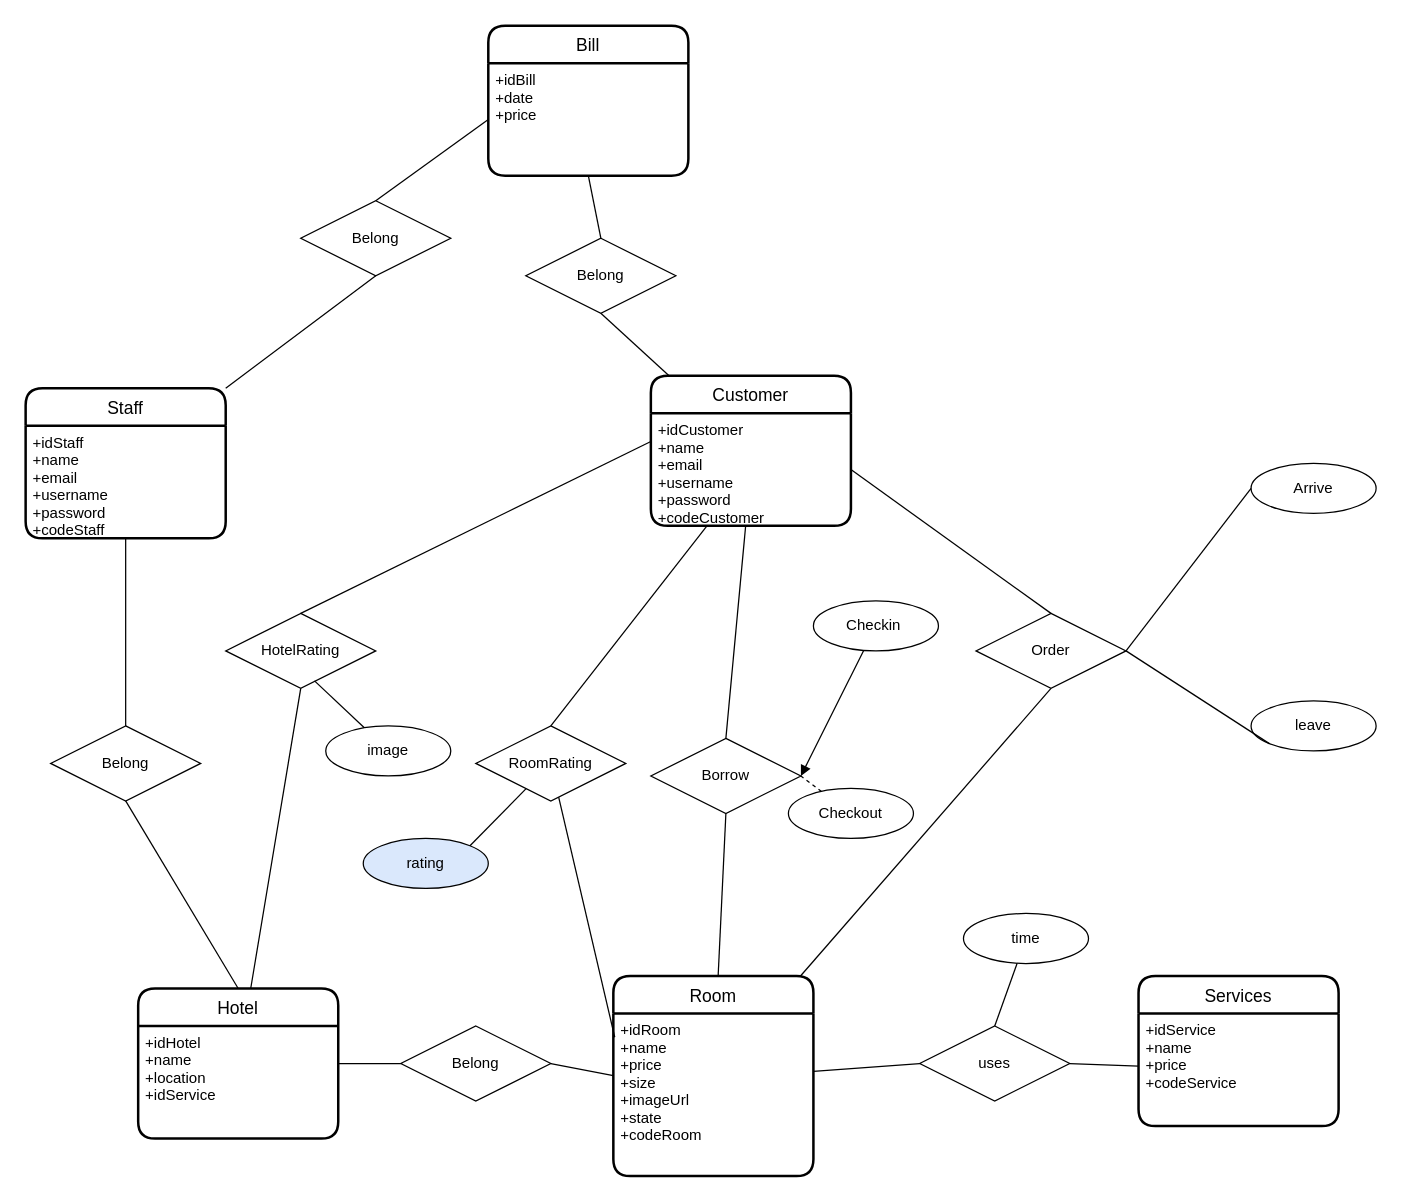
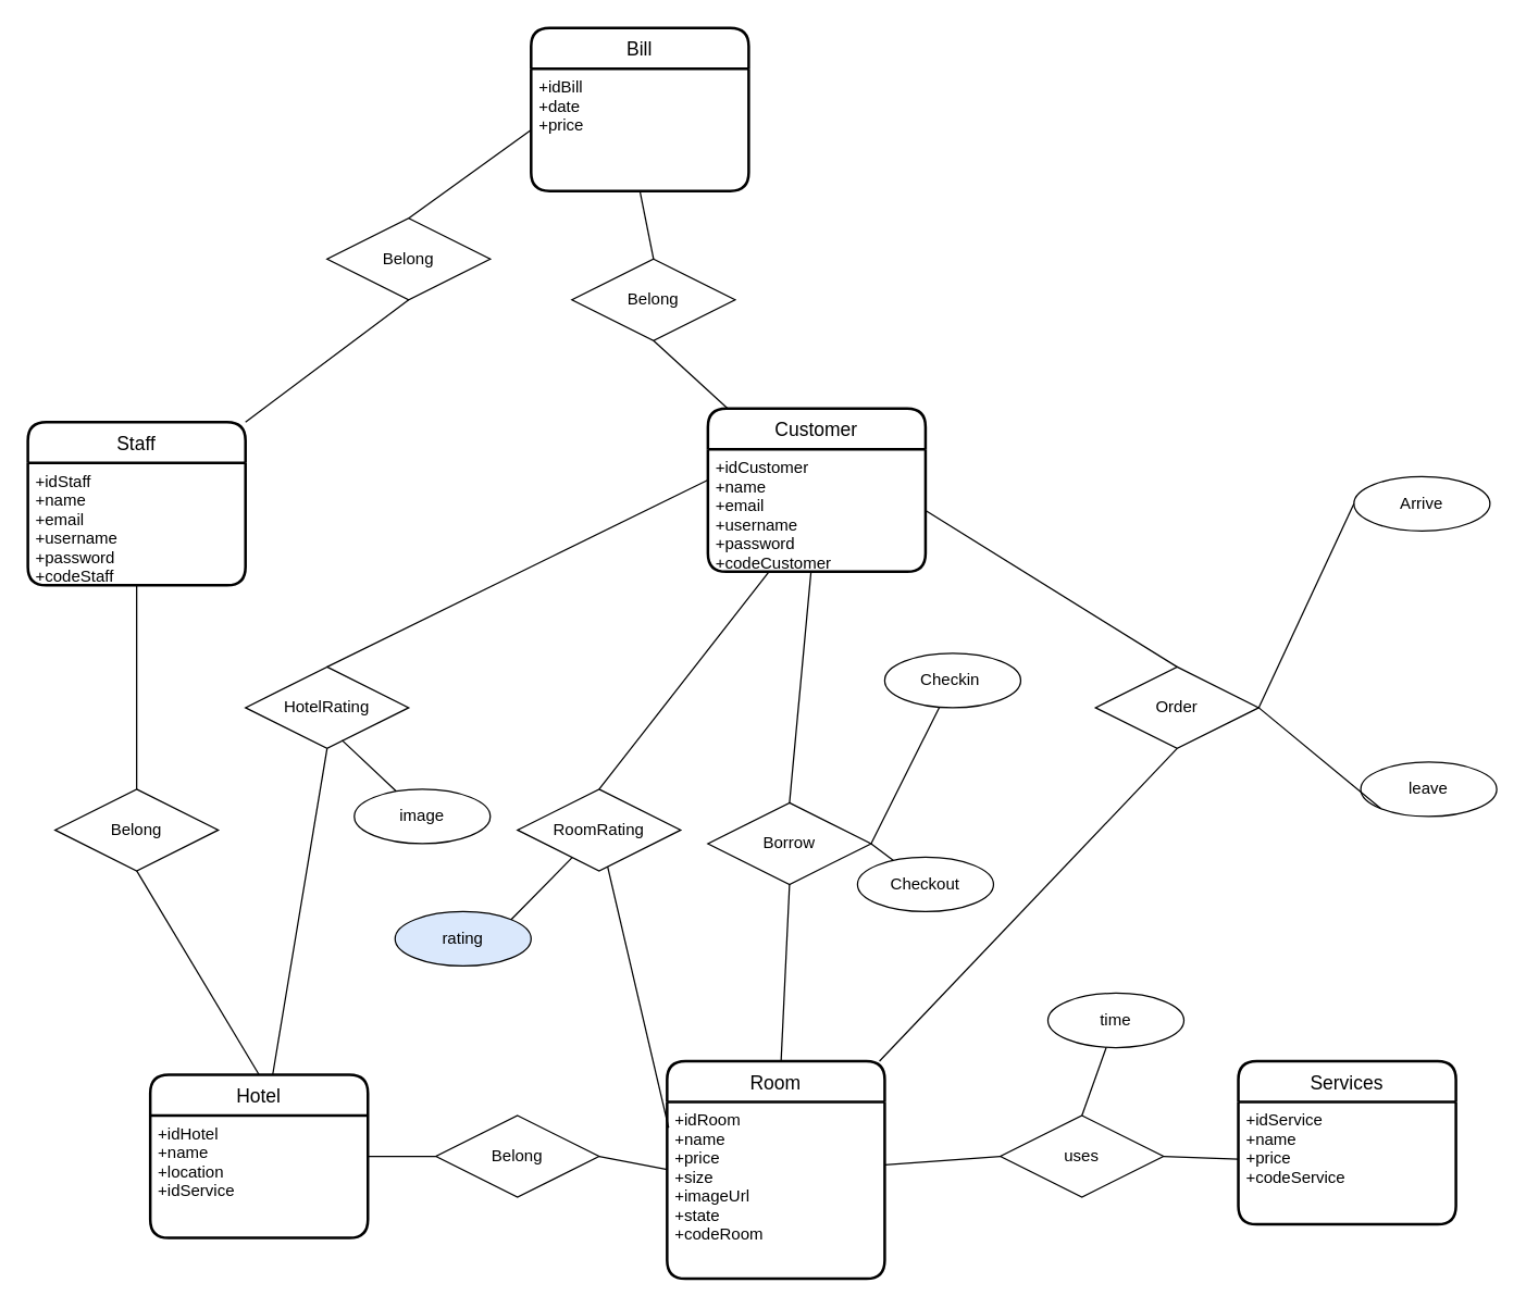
  <mxCell id="0" />
  <mxCell id="1" parent="0" />
  <mxCell id="2" value="Staff" style="swimlane;childLayout=stackLayout;horizontal=1;startSize=30;horizontalStack=0;rounded=1;fontSize=14;fontStyle=0;strokeWidth=2;resizeParent=0;resizeLast=1;shadow=0;dashed=0;align=center;" parent="1" vertex="1"><mxGeometry x="20" y="310" width="160" height="120" as="geometry" /></mxCell>
  <mxCell id="3" value="+idStaff&#10;+name&#10;+email&#10;+username&#10;+password&#10;+codeStaff" style="align=left;strokeColor=none;fillColor=none;spacingLeft=4;fontSize=12;verticalAlign=top;resizable=0;rotatable=0;part=1;" parent="2" vertex="1"><mxGeometry y="30" width="160" height="90" as="geometry" /></mxCell>
  <mxCell id="4" value="Hotel" style="swimlane;childLayout=stackLayout;horizontal=1;startSize=30;horizontalStack=0;rounded=1;fontSize=14;fontStyle=0;strokeWidth=2;resizeParent=0;resizeLast=1;shadow=0;dashed=0;align=center;" parent="1" vertex="1"><mxGeometry x="110" y="790" width="160" height="120" as="geometry" /></mxCell>
  <mxCell id="5" value="+idHotel&#10;+name&#10;+location&#10;+idService" style="align=left;strokeColor=none;fillColor=none;spacingLeft=4;fontSize=12;verticalAlign=top;resizable=0;rotatable=0;part=1;" parent="4" vertex="1"><mxGeometry y="30" width="160" height="90" as="geometry" /></mxCell>
  <mxCell id="6" value="Room" style="swimlane;childLayout=stackLayout;horizontal=1;startSize=30;horizontalStack=0;rounded=1;fontSize=14;fontStyle=0;strokeWidth=2;resizeParent=0;resizeLast=1;shadow=0;dashed=0;align=center;" parent="1" vertex="1"><mxGeometry x="490" y="780" width="160" height="160" as="geometry" /></mxCell>
  <mxCell id="7" value="+idRoom&#10;+name&#10;+price&#10;+size&#10;+imageUrl&#10;+state&#10;+codeRoom" style="align=left;strokeColor=none;fillColor=none;spacingLeft=4;fontSize=12;verticalAlign=top;resizable=0;rotatable=0;part=1;" parent="6" vertex="1"><mxGeometry y="30" width="160" height="130" as="geometry" /></mxCell>
  <mxCell id="8" value="Services" style="swimlane;childLayout=stackLayout;horizontal=1;startSize=30;horizontalStack=0;rounded=1;fontSize=14;fontStyle=0;strokeWidth=2;resizeParent=0;resizeLast=1;shadow=0;dashed=0;align=center;" parent="1" vertex="1"><mxGeometry x="910" y="780" width="160" height="120" as="geometry" /></mxCell>
  <mxCell id="9" value="+idService&#10;+name&#10;+price&#10;+codeService" style="align=left;strokeColor=none;fillColor=none;spacingLeft=4;fontSize=12;verticalAlign=top;resizable=0;rotatable=0;part=1;" parent="8" vertex="1"><mxGeometry y="30" width="160" height="90" as="geometry" /></mxCell>
  <mxCell id="10" value="Belong" style="shape=rhombus;perimeter=rhombusPerimeter;whiteSpace=wrap;html=1;align=center;" parent="1" vertex="1"><mxGeometry x="320" y="820" width="120" height="60" as="geometry" /></mxCell>
  <mxCell id="11" value="" style="endArrow=none;html=1;rounded=0;strokeWidth=1;exitX=1;exitY=0.333;exitDx=0;exitDy=0;exitPerimeter=0;entryX=0;entryY=0.5;entryDx=0;entryDy=0;" parent="1" source="5" target="10" edge="1"><mxGeometry relative="1" as="geometry"><mxPoint x="300" y="780.005" as="sourcePoint" /><mxPoint x="360" y="840" as="targetPoint" /></mxGeometry></mxCell>
  <mxCell id="12" value="" style="endArrow=none;html=1;rounded=0;strokeWidth=1;exitX=1;exitY=0.5;exitDx=0;exitDy=0;" parent="1" source="10" target="7" edge="1"><mxGeometry relative="1" as="geometry"><mxPoint x="410" y="820.005" as="sourcePoint" /><mxPoint x="482.727" y="821.736" as="targetPoint" /></mxGeometry></mxCell>
  <mxCell id="13" value="" style="endArrow=none;html=1;rounded=0;strokeWidth=1;exitX=1;exitY=0.5;exitDx=0;exitDy=0;" parent="1" source="15" target="9" edge="1"><mxGeometry relative="1" as="geometry"><mxPoint x="700" y="839.135" as="sourcePoint" /><mxPoint x="772.727" y="840.866" as="targetPoint" /></mxGeometry></mxCell>
  <mxCell id="14" style="edgeStyle=none;rounded=0;orthogonalLoop=1;jettySize=auto;html=1;exitX=0.5;exitY=0;exitDx=0;exitDy=0;strokeWidth=1;endArrow=none;endFill=0;" parent="1" source="15" target="36" edge="1"><mxGeometry relative="1" as="geometry" /></mxCell>
  <mxCell id="15" value="uses" style="shape=rhombus;perimeter=rhombusPerimeter;whiteSpace=wrap;html=1;align=center;" parent="1" vertex="1"><mxGeometry x="735" y="820" width="120" height="60" as="geometry" /></mxCell>
  <mxCell id="16" value="" style="endArrow=none;html=1;rounded=0;strokeWidth=1;entryX=0;entryY=0.5;entryDx=0;entryDy=0;exitX=1;exitY=0.356;exitDx=0;exitDy=0;exitPerimeter=0;" parent="1" source="7" target="15" edge="1"><mxGeometry relative="1" as="geometry"><mxPoint x="680" y="790.005" as="sourcePoint" /><mxPoint x="752.727" y="791.736" as="targetPoint" /></mxGeometry></mxCell>
- <mxCell id="17" value="Order" style="shape=rhombus;perimeter=rhombusPerimeter;whiteSpace=wrap;html=1;align=center;" parent="1" vertex="1"><mxGeometry x="780" y="490" width="120" height="60" as="geometry" /></mxCell>
+ <mxCell id="17" value="Order" style="shape=rhombus;perimeter=rhombusPerimeter;whiteSpace=wrap;html=1;align=center;" parent="1" vertex="1"><mxGeometry x="805" y="490" width="120" height="60" as="geometry" /></mxCell>
  <mxCell id="18" value="Customer" style="swimlane;childLayout=stackLayout;horizontal=1;startSize=30;horizontalStack=0;rounded=1;fontSize=14;fontStyle=0;strokeWidth=2;resizeParent=0;resizeLast=1;shadow=0;dashed=0;align=center;" parent="1" vertex="1"><mxGeometry x="520" y="300" width="160" height="120" as="geometry" /></mxCell>
  <mxCell id="19" value="+idCustomer&#10;+name&#10;+email&#10;+username&#10;+password&#10;+codeCustomer" style="align=left;strokeColor=none;fillColor=none;spacingLeft=4;fontSize=12;verticalAlign=top;resizable=0;rotatable=0;part=1;" parent="18" vertex="1"><mxGeometry y="30" width="160" height="90" as="geometry" /></mxCell>
  <mxCell id="20" value="" style="endArrow=none;html=1;rounded=0;strokeWidth=1;exitX=0.5;exitY=1;exitDx=0;exitDy=0;" parent="1" source="17" target="6" edge="1"><mxGeometry relative="1" as="geometry"><mxPoint x="600" y="700" as="sourcePoint" /><mxPoint x="600" y="780" as="targetPoint" /></mxGeometry></mxCell>
  <mxCell id="21" value="" style="endArrow=none;html=1;rounded=0;strokeWidth=1;exitX=1;exitY=0.5;exitDx=0;exitDy=0;entryX=0.5;entryY=0;entryDx=0;entryDy=0;" parent="1" source="19" target="17" edge="1"><mxGeometry relative="1" as="geometry"><mxPoint x="430" y="320" as="sourcePoint" /><mxPoint x="510" y="390" as="targetPoint" /></mxGeometry></mxCell>
  <mxCell id="22" value="Borrow" style="shape=rhombus;perimeter=rhombusPerimeter;whiteSpace=wrap;html=1;align=center;" parent="1" vertex="1"><mxGeometry x="520" y="590" width="120" height="60" as="geometry" /></mxCell>
  <mxCell id="23" value="" style="endArrow=none;html=1;rounded=0;strokeWidth=1;entryX=0.5;entryY=0;entryDx=0;entryDy=0;" parent="1" source="19" target="22" edge="1"><mxGeometry relative="1" as="geometry"><mxPoint x="280" y="250" as="sourcePoint" /><mxPoint x="310" y="565" as="targetPoint" /></mxGeometry></mxCell>
  <mxCell id="24" value="" style="endArrow=none;html=1;rounded=0;strokeWidth=1;exitX=0.5;exitY=1;exitDx=0;exitDy=0;" parent="1" source="22" target="6" edge="1"><mxGeometry relative="1" as="geometry"><mxPoint x="430" y="625" as="sourcePoint" /><mxPoint x="450" y="900" as="targetPoint" /></mxGeometry></mxCell>
  <mxCell id="25" value="Belong" style="shape=rhombus;perimeter=rhombusPerimeter;whiteSpace=wrap;html=1;align=center;" parent="1" vertex="1"><mxGeometry x="40" y="580" width="120" height="60" as="geometry" /></mxCell>
  <mxCell id="26" value="" style="endArrow=none;html=1;rounded=0;strokeWidth=1;exitX=0.5;exitY=1;exitDx=0;exitDy=0;entryX=0.5;entryY=0;entryDx=0;entryDy=0;" parent="1" source="3" target="25" edge="1"><mxGeometry relative="1" as="geometry"><mxPoint x="80" y="530" as="sourcePoint" /><mxPoint x="0" y="695" as="targetPoint" /></mxGeometry></mxCell>
  <mxCell id="27" value="" style="endArrow=none;html=1;rounded=0;strokeWidth=1;exitX=0.5;exitY=1;exitDx=0;exitDy=0;entryX=0.5;entryY=0;entryDx=0;entryDy=0;" parent="1" source="25" target="4" edge="1"><mxGeometry relative="1" as="geometry"><mxPoint x="70" y="590" as="sourcePoint" /><mxPoint x="-10" y="755" as="targetPoint" /></mxGeometry></mxCell>
  <mxCell id="28" value="leave" style="ellipse;whiteSpace=wrap;html=1;align=center;" parent="1" vertex="1"><mxGeometry x="1000" y="560" width="100" height="40" as="geometry" /></mxCell>
  <mxCell id="29" value="" style="endArrow=none;html=1;rounded=0;strokeWidth=1;exitX=0;exitY=1;exitDx=0;exitDy=0;entryX=1;entryY=0.5;entryDx=0;entryDy=0;" parent="1" source="28" target="17" edge="1"><mxGeometry relative="1" as="geometry"><mxPoint x="810" y="600" as="sourcePoint" /><mxPoint x="680" y="810" as="targetPoint" /></mxGeometry></mxCell>
- <mxCell id="30" value="Arrive" style="ellipse;whiteSpace=wrap;html=1;align=center;" parent="1" vertex="1"><mxGeometry x="1000" y="370" width="100" height="40" as="geometry" /></mxCell>
+ <mxCell id="30" value="Arrive" style="ellipse;whiteSpace=wrap;html=1;align=center;" parent="1" vertex="1"><mxGeometry x="995" y="350" width="100" height="40" as="geometry" /></mxCell>
  <mxCell id="31" value="" style="endArrow=none;html=1;rounded=0;strokeWidth=1;entryX=0;entryY=0.5;entryDx=0;entryDy=0;exitX=1;exitY=0.5;exitDx=0;exitDy=0;" parent="1" target="30" edge="1" source="17"><mxGeometry relative="1" as="geometry"><mxPoint x="890" as="sourcePoint" y="520" /><mxPoint x="545.15" y="525.77" as="targetPoint" /></mxGeometry></mxCell>
  <mxCell id="32" value="Checkin&amp;nbsp;" style="ellipse;whiteSpace=wrap;html=1;align=center;" parent="1" vertex="1"><mxGeometry x="650" y="480" width="100" height="40" as="geometry" /></mxCell>
  <mxCell id="33" value="Checkout" style="ellipse;whiteSpace=wrap;html=1;align=center;" parent="1" vertex="1"><mxGeometry x="630" y="630" width="100" height="40" as="geometry" /></mxCell>
- <mxCell id="34" value="" style="endArrow=block;html=1;rounded=0;strokeWidth=1;entryX=1;entryY=0.5;entryDx=0;entryDy=0;" parent="1" source="32" target="22" edge="1"><mxGeometry relative="1" as="geometry"><mxPoint x="420" y="395" as="sourcePoint" /><mxPoint x="320" y="550" as="targetPoint" /></mxGeometry></mxCell>
- <mxCell id="35" value="" style="endArrow=none;html=1;rounded=0;strokeWidth=1;entryX=1;entryY=0.5;entryDx=0;entryDy=0;dashed=1;" parent="1" source="33" target="22" edge="1"><mxGeometry relative="1" as="geometry"><mxPoint x="864.854" y="564.226" as="sourcePoint" /><mxPoint x="770" y="550" as="targetPoint" /></mxGeometry></mxCell>
+ <mxCell id="34" value="" style="endArrow=none;html=1;rounded=0;strokeWidth=1;entryX=1;entryY=0.5;entryDx=0;entryDy=0;" parent="1" source="32" target="22" edge="1"><mxGeometry relative="1" as="geometry"><mxPoint x="420" y="395" as="sourcePoint" /><mxPoint x="320" y="550" as="targetPoint" /></mxGeometry></mxCell>
+ <mxCell id="35" value="" style="endArrow=none;html=1;rounded=0;strokeWidth=1;entryX=1;entryY=0.5;entryDx=0;entryDy=0;" parent="1" source="33" target="22" edge="1"><mxGeometry relative="1" as="geometry"><mxPoint x="864.854" y="564.226" as="sourcePoint" /><mxPoint x="770" y="550" as="targetPoint" /></mxGeometry></mxCell>
  <mxCell id="36" value="time" style="ellipse;whiteSpace=wrap;html=1;align=center;" parent="1" vertex="1"><mxGeometry x="770" y="730" width="100" height="40" as="geometry" /></mxCell>
  <mxCell id="37" value="Bill" style="swimlane;childLayout=stackLayout;horizontal=1;startSize=30;horizontalStack=0;rounded=1;fontSize=14;fontStyle=0;strokeWidth=2;resizeParent=0;resizeLast=1;shadow=0;dashed=0;align=center;" parent="1" vertex="1"><mxGeometry x="390" y="20" width="160" height="120" as="geometry" /></mxCell>
  <mxCell id="38" value="+idBill&#10;+date&#10;+price" style="align=left;strokeColor=none;fillColor=none;spacingLeft=4;fontSize=12;verticalAlign=top;resizable=0;rotatable=0;part=1;" parent="37" vertex="1"><mxGeometry y="30" width="160" height="90" as="geometry" /></mxCell>
  <mxCell id="39" value="" style="endArrow=none;html=1;rounded=0;strokeWidth=1;exitX=0;exitY=0.5;exitDx=0;exitDy=0;entryX=0.5;entryY=0;entryDx=0;entryDy=0;" parent="1" source="38" target="43" edge="1"><mxGeometry relative="1" as="geometry"><mxPoint x="190" y="110" as="sourcePoint" /><mxPoint x="310" y="235" as="targetPoint" /></mxGeometry></mxCell>
  <mxCell id="40" value="Belong" style="shape=rhombus;perimeter=rhombusPerimeter;whiteSpace=wrap;html=1;align=center;" parent="1" vertex="1"><mxGeometry x="420" y="190" width="120" height="60" as="geometry" /></mxCell>
  <mxCell id="41" value="" style="endArrow=none;html=1;rounded=0;strokeWidth=1;exitX=0.5;exitY=1;exitDx=0;exitDy=0;entryX=0.5;entryY=0;entryDx=0;entryDy=0;" parent="1" source="38" target="40" edge="1"><mxGeometry relative="1" as="geometry"><mxPoint x="390" y="150" as="sourcePoint" /><mxPoint x="390" y="360" as="targetPoint" /></mxGeometry></mxCell>
  <mxCell id="42" value="" style="endArrow=none;html=1;rounded=0;strokeWidth=1;exitX=0.5;exitY=1;exitDx=0;exitDy=0;" parent="1" source="40" target="18" edge="1"><mxGeometry relative="1" as="geometry"><mxPoint x="360" y="270" as="sourcePoint" /><mxPoint x="360" y="480" as="targetPoint" /></mxGeometry></mxCell>
  <mxCell id="43" value="Belong" style="shape=rhombus;perimeter=rhombusPerimeter;whiteSpace=wrap;html=1;align=center;" parent="1" vertex="1"><mxGeometry x="240" y="160" width="120" height="60" as="geometry" /></mxCell>
  <mxCell id="44" value="" style="endArrow=none;html=1;rounded=0;strokeWidth=1;exitX=0.5;exitY=1;exitDx=0;exitDy=0;" parent="1" source="43" target="2" edge="1"><mxGeometry relative="1" as="geometry"><mxPoint x="250" y="200" as="sourcePoint" /><mxPoint x="140" y="355" as="targetPoint" /></mxGeometry></mxCell>
  <mxCell id="45" value="HotelRating" style="shape=rhombus;perimeter=rhombusPerimeter;whiteSpace=wrap;html=1;align=center;" parent="1" vertex="1"><mxGeometry x="180" y="490" width="120" height="60" as="geometry" /></mxCell>
  <mxCell id="46" value="" style="endArrow=none;html=1;rounded=0;strokeWidth=1;exitX=0.5;exitY=1;exitDx=0;exitDy=0;" parent="1" source="45" target="4" edge="1"><mxGeometry relative="1" as="geometry"><mxPoint x="240" y="490" as="sourcePoint" /><mxPoint x="240" y="640" as="targetPoint" /></mxGeometry></mxCell>
  <mxCell id="47" value="" style="endArrow=none;html=1;rounded=0;strokeWidth=1;exitX=0;exitY=0.25;exitDx=0;exitDy=0;entryX=0.5;entryY=0;entryDx=0;entryDy=0;" parent="1" source="19" target="45" edge="1"><mxGeometry relative="1" as="geometry"><mxPoint x="358.82" y="350" as="sourcePoint" /><mxPoint x="358.82" y="500" as="targetPoint" /></mxGeometry></mxCell>
  <mxCell id="48" value="RoomRating" style="shape=rhombus;perimeter=rhombusPerimeter;whiteSpace=wrap;html=1;align=center;" parent="1" vertex="1"><mxGeometry x="380" y="580" width="120" height="60" as="geometry" /></mxCell>
  <mxCell id="49" value="" style="endArrow=none;html=1;rounded=0;strokeWidth=1;entryX=0.5;entryY=0;entryDx=0;entryDy=0;" parent="1" source="19" target="48" edge="1"><mxGeometry relative="1" as="geometry"><mxPoint x="650" y="352.5" as="sourcePoint" /><mxPoint x="310" y="490" as="targetPoint" /></mxGeometry></mxCell>
  <mxCell id="50" value="" style="endArrow=none;html=1;rounded=0;strokeWidth=1;entryX=0.007;entryY=0.146;entryDx=0;entryDy=0;entryPerimeter=0;" parent="1" source="48" target="7" edge="1"><mxGeometry relative="1" as="geometry"><mxPoint x="370" y="550" as="sourcePoint" /><mxPoint x="330" y="790" as="targetPoint" /></mxGeometry></mxCell>
  <mxCell id="51" value="rating" style="ellipse;whiteSpace=wrap;html=1;align=center;fillColor=#dae8fc;" parent="1" vertex="1"><mxGeometry x="290" y="670" width="100" height="40" as="geometry" /></mxCell>
  <mxCell id="52" value="" style="endArrow=none;html=1;rounded=0;strokeWidth=1;entryX=1;entryY=0;entryDx=0;entryDy=0;" parent="1" source="48" target="51" edge="1"><mxGeometry relative="1" as="geometry"><mxPoint x="415.857" y="660" as="sourcePoint" /><mxPoint x="244.15" y="820" as="targetPoint" /></mxGeometry></mxCell>
  <mxCell id="53" style="edgeStyle=orthogonalEdgeStyle;rounded=0;orthogonalLoop=1;jettySize=auto;html=1;exitX=0.5;exitY=1;exitDx=0;exitDy=0;" parent="1" source="51" target="51" edge="1"><mxGeometry relative="1" as="geometry" /></mxCell>
  <mxCell id="54" value="image" style="ellipse;whiteSpace=wrap;html=1;align=center;" parent="1" vertex="1"><mxGeometry x="260" y="580" width="100" height="40" as="geometry" /></mxCell>
  <mxCell id="55" value="" style="endArrow=none;html=1;rounded=0;strokeWidth=1;exitX=0.592;exitY=0.9;exitDx=0;exitDy=0;exitPerimeter=0;" parent="1" source="45" target="54" edge="1"><mxGeometry relative="1" as="geometry"><mxPoint x="280" y="545" as="sourcePoint" /><mxPoint x="340" y="540" as="targetPoint" /><Array as="points" /></mxGeometry></mxCell>
